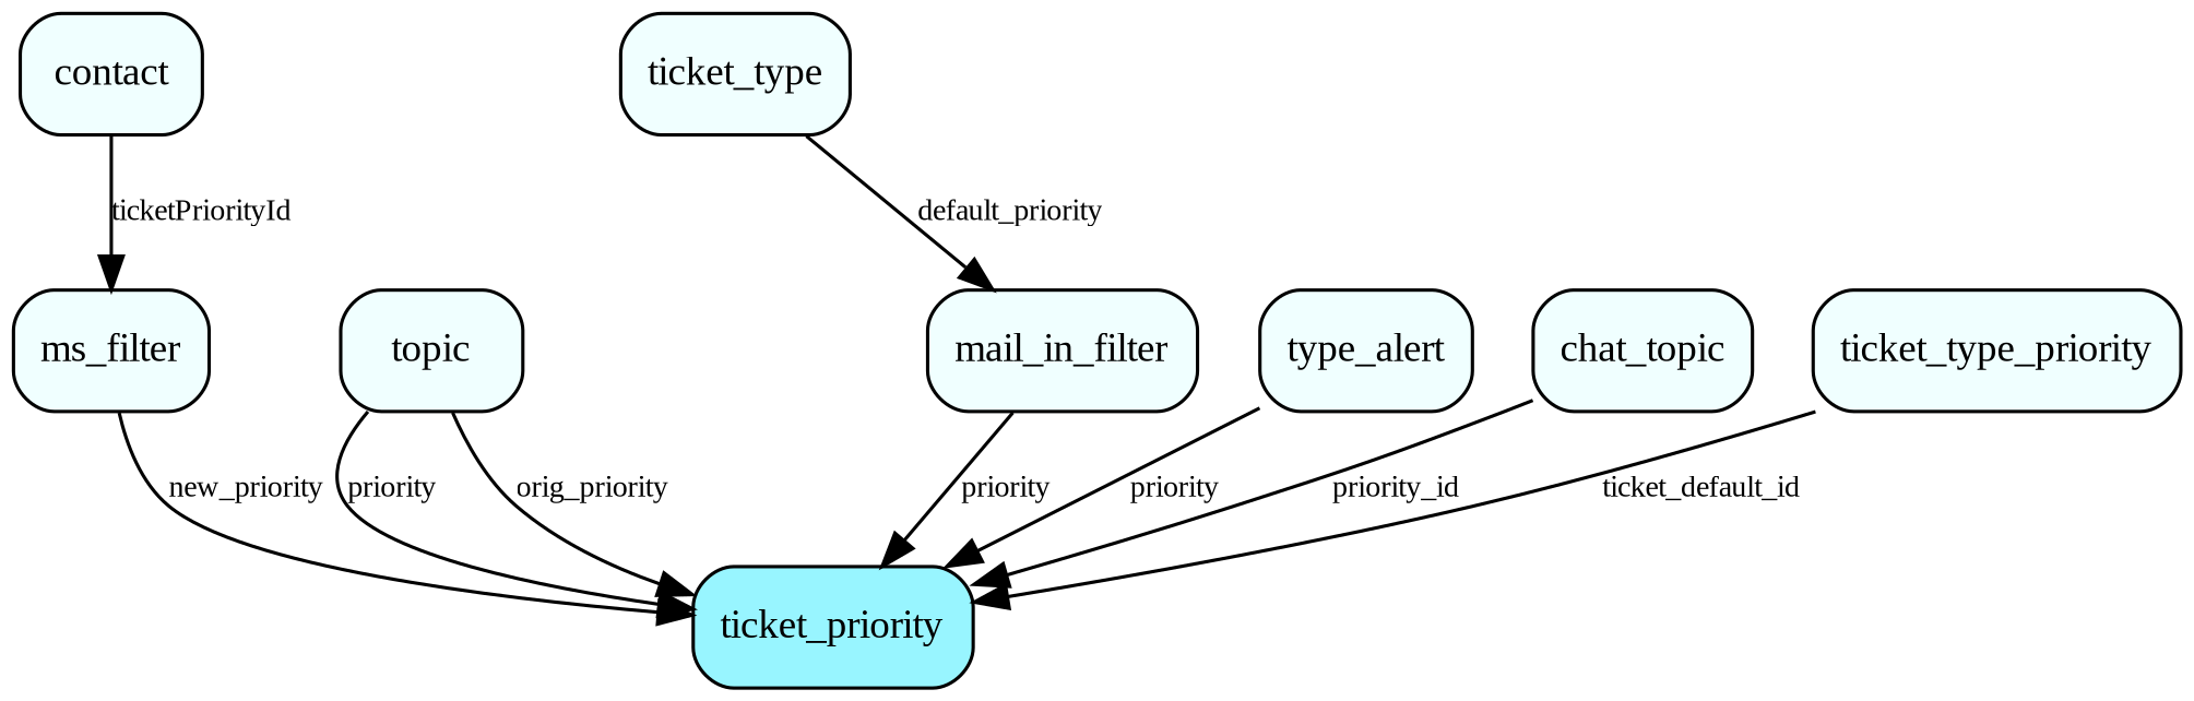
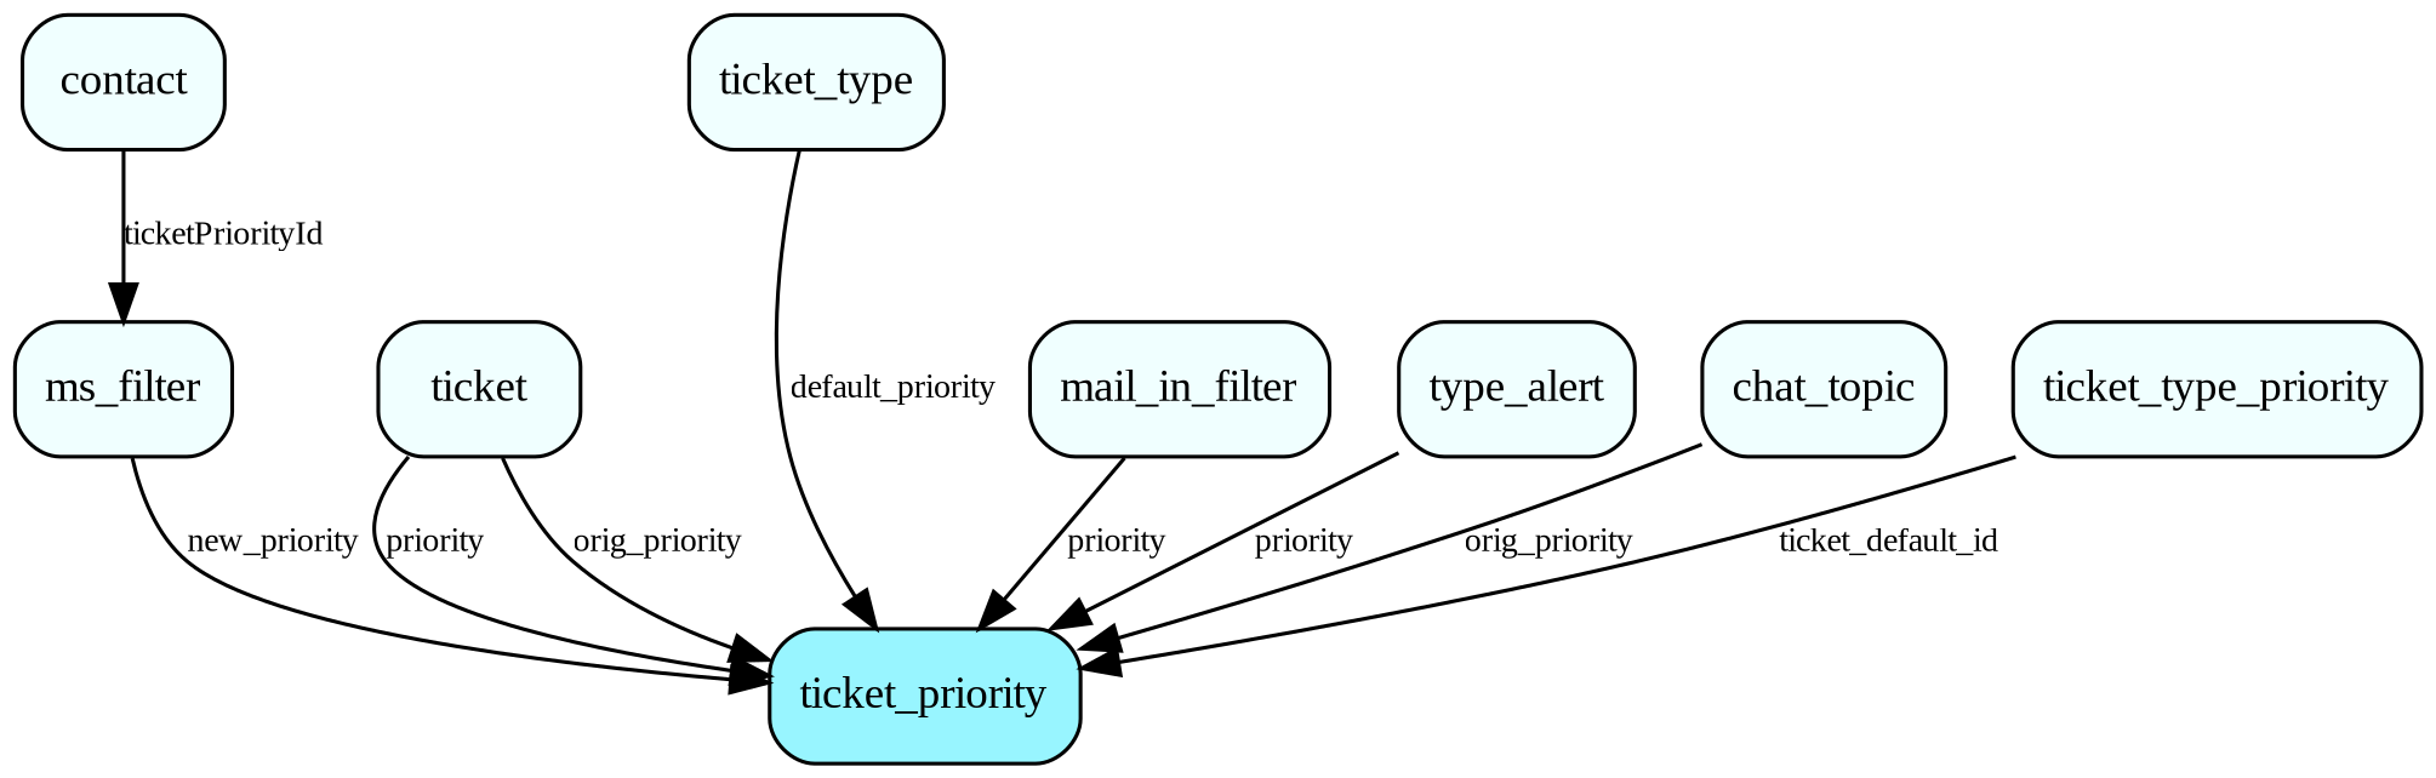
  digraph {
    fontname="Liberation Serif"
    node [fillcolor=azure1 fontname="Liberation Serif" fontsize=12 shape=box style="rounded, filled"]
    edge [fontname="Liberation Serif" fontsize=9]
    ticket_priority [fillcolor=cadetblue1]
    contact
    ms_filter
-   ticket [label=topic]
+   ticket
    mail_in_filter
    n6 [label=type_alert]
    chat_topic
    ticket_type
    ticket_type_priority
    contact -> ms_filter [label=ticketPriorityId]
    ms_filter -> ticket_priority [label=new_priority]
    ticket -> ticket_priority [label=priority]
    ticket -> ticket_priority [label=orig_priority]
    mail_in_filter -> ticket_priority [label=priority]
    n6 -> ticket_priority [label=priority]
-   chat_topic -> ticket_priority [label=priority_id]
-   ticket_type -> mail_in_filter [label=default_priority]
+   chat_topic -> ticket_priority [label=orig_priority]
+   ticket_type -> ticket_priority [label=default_priority]
    ticket_type_priority -> ticket_priority [label=ticket_default_id]
  }
